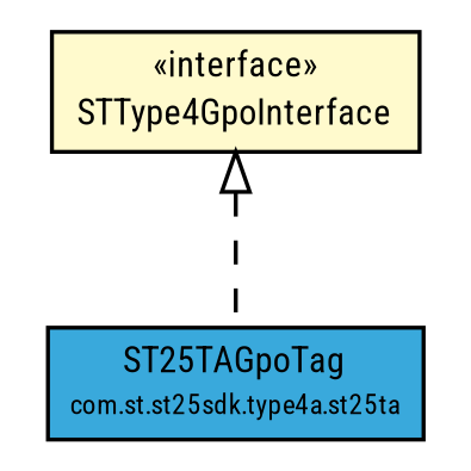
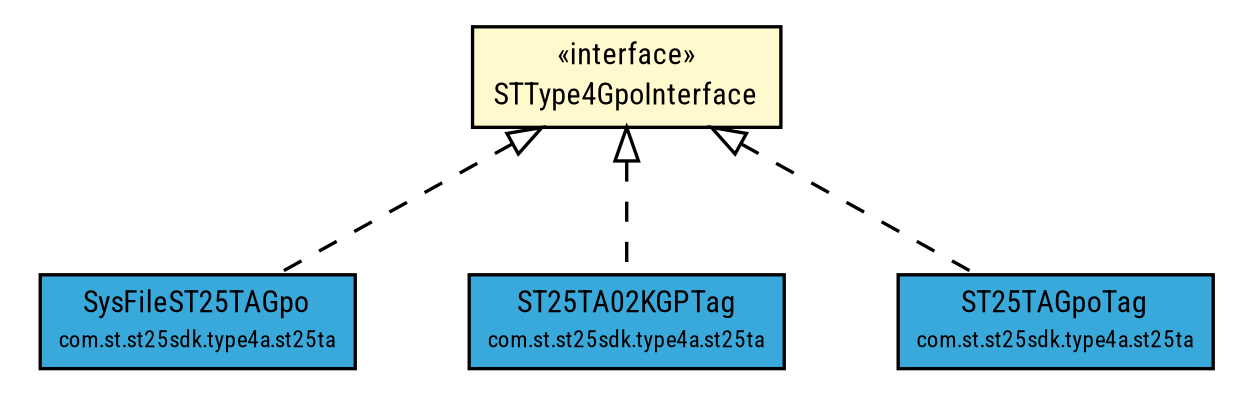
  digraph {
    fontname="Roboto Condensed"
    nodesep=0.25
    ranksep=0.5
    node [fontcolor=black fontname="Roboto Condensed" fontsize=9.0 shape=plaintext]
    edge [arrowtail=empty dir=back fontname="Roboto Condensed" fontsize=10 headport=p labelfontname=Helvetica labelfontsize=10 style=dashed tailport=p]
    n1 [label=<<table title="com.st.st25sdk.type4a.STType4GpoInterface" border="0" cellborder="1" cellspacing="0" cellpadding="2" port="p" bgcolor="lemonChiffon" href="./STType4GpoInterface.html"> 		<tr><td><table border="0" cellspacing="0" cellpadding="1"> <tr><td align="center" balign="center"> &#171;interface&#187; </td></tr> <tr><td align="center" balign="center"> STType4GpoInterface </td></tr> 		</table></td></tr> 		</table>>]
+   n2 [label=<<table title="com.st.st25sdk.type4a.st25ta.SysFileST25TAGpo" border="0" cellborder="1" cellspacing="0" cellpadding="2" port="p" bgcolor="#39a9dc" href="./st25ta/SysFileST25TAGpo.html"> 		<tr><td><table border="0" cellspacing="0" cellpadding="1"> <tr><td align="center" balign="center"> SysFileST25TAGpo </td></tr> <tr><td align="center" balign="center"><font point-size="7.0"> com.st.st25sdk.type4a.st25ta </font></td></tr> 		</table></td></tr> 		</table>>]
+   n3 [label=<<table title="com.st.st25sdk.type4a.st25ta.ST25TA02KGPTag" border="0" cellborder="1" cellspacing="0" cellpadding="2" port="p" bgcolor="#39a9dc" href="./st25ta/ST25TA02KGPTag.html"> 		<tr><td><table border="0" cellspacing="0" cellpadding="1"> <tr><td align="center" balign="center"> ST25TA02KGPTag </td></tr> <tr><td align="center" balign="center"><font point-size="7.0"> com.st.st25sdk.type4a.st25ta </font></td></tr> 		</table></td></tr> 		</table>>]
    n4 [label=<<table title="com.st.st25sdk.type4a.st25ta.ST25TAGpoTag" border="0" cellborder="1" cellspacing="0" cellpadding="2" port="p" bgcolor="#39a9dc" href="./st25ta/ST25TAGpoTag.html"> 		<tr><td><table border="0" cellspacing="0" cellpadding="1"> <tr><td align="center" balign="center"> ST25TAGpoTag </td></tr> <tr><td align="center" balign="center"><font point-size="7.0"> com.st.st25sdk.type4a.st25ta </font></td></tr> 		</table></td></tr> 		</table>>]
+   n1 -> n2
+   n1 -> n3
    n1 -> n4
  }
